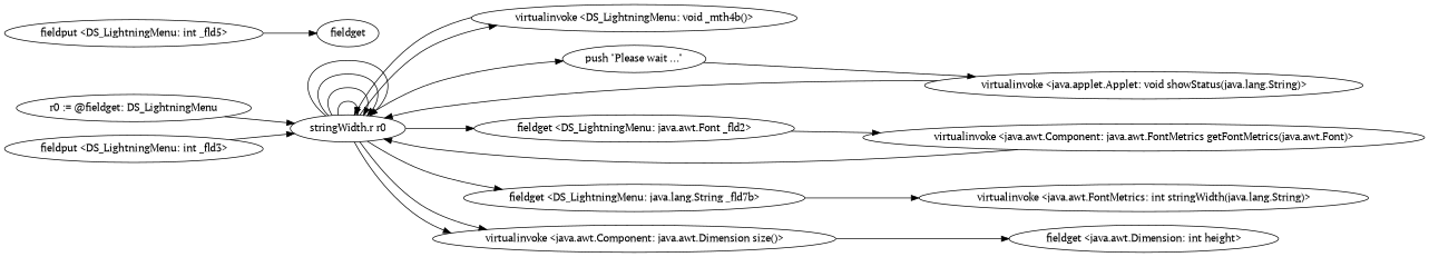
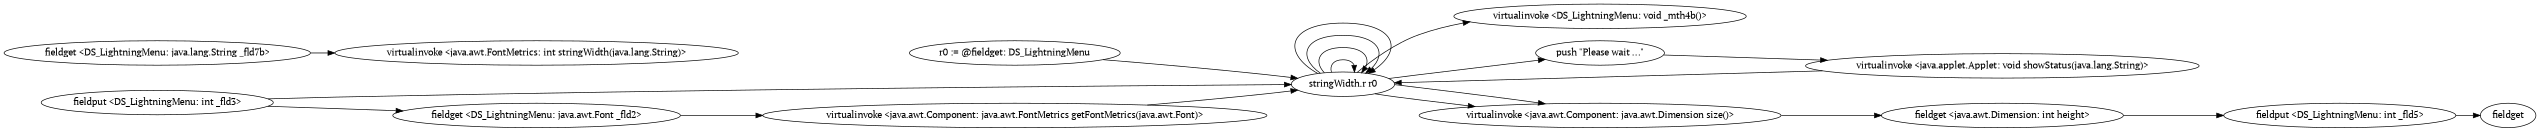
  digraph {
    fontname="PT Serif"
    rankdir=LR
    node [fontname="PT Serif"]
    edge [fontname="PT Serif"]
    n1 [label="r0 := @fieldget: DS_LightningMenu"]
    n2 [label="stringWidth.r r0"]
    "virtualinvoke <DS_LightningMenu: void _mth4b()>"
    "push \"Please wait ...\""
    "fieldget <DS_LightningMenu: java.awt.Font _fld2>"
    "fieldget <DS_LightningMenu: java.lang.String _fld7b>"
    "virtualinvoke <java.awt.Component: java.awt.Dimension size()>"
    "virtualinvoke <java.applet.Applet: void showStatus(java.lang.String)>"
    "virtualinvoke <java.awt.Component: java.awt.FontMetrics getFontMetrics(java.awt.Font)>"
    "virtualinvoke <java.awt.FontMetrics: int stringWidth(java.lang.String)>"
    "fieldget <java.awt.Dimension: int height>"
    "fieldput <DS_LightningMenu: int _fld5>"
    "fieldput <DS_LightningMenu: int _fld3>"
    n14 [label=fieldget]
    n1 -> n2
    n2 -> n2
    n2 -> n2
    n2 -> n2
    n2 -> n2
    n2 -> "virtualinvoke <DS_LightningMenu: void _mth4b()>"
    n2 -> "push \"Please wait ...\""
-   n2 -> "fieldget <DS_LightningMenu: java.awt.Font _fld2>"
-   n2 -> "fieldget <DS_LightningMenu: java.lang.String _fld7b>"
+   "fieldput <DS_LightningMenu: int _fld3>" -> "fieldget <DS_LightningMenu: java.awt.Font _fld2>"
    n2 -> "virtualinvoke <java.awt.Component: java.awt.Dimension size()>"
    n2 -> "virtualinvoke <java.awt.Component: java.awt.Dimension size()>"
-   "virtualinvoke <DS_LightningMenu: void _mth4b()>" -> n2
    "push \"Please wait ...\"" -> "virtualinvoke <java.applet.Applet: void showStatus(java.lang.String)>"
    "fieldget <DS_LightningMenu: java.awt.Font _fld2>" -> "virtualinvoke <java.awt.Component: java.awt.FontMetrics getFontMetrics(java.awt.Font)>"
    "fieldget <DS_LightningMenu: java.lang.String _fld7b>" -> "virtualinvoke <java.awt.FontMetrics: int stringWidth(java.lang.String)>"
    "virtualinvoke <java.awt.Component: java.awt.Dimension size()>" -> "fieldget <java.awt.Dimension: int height>"
    "virtualinvoke <java.applet.Applet: void showStatus(java.lang.String)>" -> n2
    "virtualinvoke <java.awt.Component: java.awt.FontMetrics getFontMetrics(java.awt.Font)>" -> n2
+   "fieldget <java.awt.Dimension: int height>" -> "fieldput <DS_LightningMenu: int _fld5>"
    "fieldput <DS_LightningMenu: int _fld5>" -> n14
    "fieldput <DS_LightningMenu: int _fld3>" -> n2
  }
